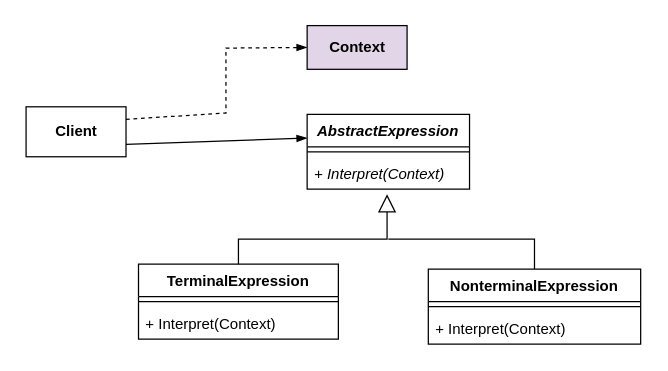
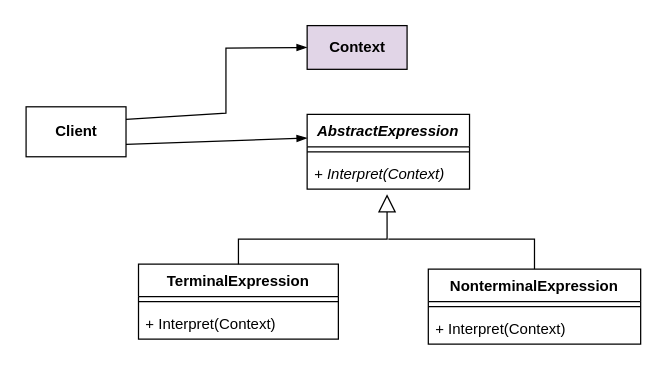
  <mxCell id="0" />
  <mxCell id="1" parent="0" />
  <mxCell id="2" value="AbstractExpression" style="swimlane;fontStyle=3;align=center;verticalAlign=top;childLayout=stackLayout;horizontal=1;startSize=26;horizontalStack=0;resizeParent=1;resizeParentMax=0;resizeLast=0;collapsible=1;marginBottom=0;strokeColor=#000000;" vertex="1" parent="1"><mxGeometry x="245" y="91" width="130" height="60" as="geometry" /></mxCell>
  <mxCell id="3" value="" style="line;strokeWidth=1;fillColor=none;align=left;verticalAlign=middle;spacingTop=-1;spacingLeft=3;spacingRight=3;rotatable=0;labelPosition=right;points=[];portConstraint=eastwest;" vertex="1" parent="2"><mxGeometry y="26" width="130" height="8" as="geometry" /></mxCell>
  <mxCell id="4" value="+ Interpret(Context)" style="text;strokeColor=none;fillColor=none;align=left;verticalAlign=top;spacingLeft=4;spacingRight=4;overflow=hidden;rotatable=0;points=[[0,0.5],[1,0.5]];portConstraint=eastwest;fontStyle=2" vertex="1" parent="2"><mxGeometry y="34" width="130" height="26" as="geometry" /></mxCell>
  <mxCell id="5" value="TerminalExpression" style="swimlane;fontStyle=1;align=center;verticalAlign=top;childLayout=stackLayout;horizontal=1;startSize=26;horizontalStack=0;resizeParent=1;resizeParentMax=0;resizeLast=0;collapsible=1;marginBottom=0;strokeColor=#000000;" vertex="1" parent="1"><mxGeometry x="110" y="211" width="160" height="60" as="geometry" /></mxCell>
  <mxCell id="6" value="" style="line;strokeWidth=1;fillColor=none;align=left;verticalAlign=middle;spacingTop=-1;spacingLeft=3;spacingRight=3;rotatable=0;labelPosition=right;points=[];portConstraint=eastwest;" vertex="1" parent="5"><mxGeometry y="26" width="160" height="8" as="geometry" /></mxCell>
  <mxCell id="7" value="+ Interpret(Context)" style="text;strokeColor=none;fillColor=none;align=left;verticalAlign=top;spacingLeft=4;spacingRight=4;overflow=hidden;rotatable=0;points=[[0,0.5],[1,0.5]];portConstraint=eastwest;" vertex="1" parent="5"><mxGeometry y="34" width="160" height="26" as="geometry" /></mxCell>
  <mxCell id="8" style="rounded=0;orthogonalLoop=1;jettySize=auto;html=1;exitX=0.5;exitY=0;exitDx=0;exitDy=0;startArrow=none;startFill=0;endArrow=none;endFill=0;strokeColor=#000000;" edge="1" parent="1" source="9"><mxGeometry relative="1" as="geometry"><mxPoint x="310" y="191" as="targetPoint" /><Array as="points"><mxPoint x="427" y="191" /></Array></mxGeometry></mxCell>
  <mxCell id="9" value="NonterminalExpression" style="swimlane;fontStyle=1;align=center;verticalAlign=top;childLayout=stackLayout;horizontal=1;startSize=26;horizontalStack=0;resizeParent=1;resizeParentMax=0;resizeLast=0;collapsible=1;marginBottom=0;strokeColor=#000000;" vertex="1" parent="1"><mxGeometry x="342" y="215" width="170" height="60" as="geometry" /></mxCell>
  <mxCell id="10" value="" style="line;strokeWidth=1;fillColor=none;align=left;verticalAlign=middle;spacingTop=-1;spacingLeft=3;spacingRight=3;rotatable=0;labelPosition=right;points=[];portConstraint=eastwest;" vertex="1" parent="9"><mxGeometry y="26" width="170" height="8" as="geometry" /></mxCell>
  <mxCell id="11" value="+ Interpret(Context)" style="text;strokeColor=none;fillColor=none;align=left;verticalAlign=top;spacingLeft=4;spacingRight=4;overflow=hidden;rotatable=0;points=[[0,0.5],[1,0.5]];portConstraint=eastwest;" vertex="1" parent="9"><mxGeometry y="34" width="170" height="26" as="geometry" /></mxCell>
  <mxCell id="12" value="" style="endArrow=block;endFill=0;endSize=12;html=1;strokeColor=#000000;entryX=0.492;entryY=1.154;entryDx=0;entryDy=0;entryPerimeter=0;exitX=0.5;exitY=0;exitDx=0;exitDy=0;rounded=0;" edge="1" parent="1" source="5" target="4"><mxGeometry width="160" relative="1" as="geometry"><mxPoint x="20" y="361" as="sourcePoint" /><mxPoint x="350" y="181.004" as="targetPoint" /><Array as="points"><mxPoint x="190" y="191" /><mxPoint x="309" y="191" /></Array></mxGeometry></mxCell>
  <mxCell id="13" style="edgeStyle=none;rounded=0;orthogonalLoop=1;jettySize=auto;html=1;startArrow=none;startFill=0;endArrow=blockThin;endFill=1;strokeColor=#000000;entryX=0;entryY=0.4;entryDx=0;entryDy=0;entryPerimeter=0;exitX=1;exitY=0.75;exitDx=0;exitDy=0;" edge="1" parent="1" source="15"><mxGeometry relative="1" as="geometry"><mxPoint x="245" y="110" as="targetPoint" /><mxPoint x="90" y="116" as="sourcePoint" /></mxGeometry></mxCell>
- <mxCell id="14" style="edgeStyle=none;rounded=0;orthogonalLoop=1;jettySize=auto;html=1;exitX=1;exitY=0.25;exitDx=0;exitDy=0;entryX=0;entryY=0.5;entryDx=0;entryDy=0;startArrow=none;startFill=0;endArrow=blockThin;endFill=1;strokeColor=#000000;dashed=1;" edge="1" parent="1" source="15" target="16"><mxGeometry relative="1" as="geometry"><Array as="points"><mxPoint x="180" y="90" /><mxPoint x="180" y="38" /></Array></mxGeometry></mxCell>
+ <mxCell id="14" style="edgeStyle=none;rounded=0;orthogonalLoop=1;jettySize=auto;html=1;exitX=1;exitY=0.25;exitDx=0;exitDy=0;entryX=0;entryY=0.5;entryDx=0;entryDy=0;startArrow=none;startFill=0;endArrow=blockThin;endFill=1;strokeColor=#000000;" edge="1" parent="1" source="15" target="16"><mxGeometry relative="1" as="geometry"><Array as="points"><mxPoint x="180" y="90" /><mxPoint x="180" y="38" /></Array></mxGeometry></mxCell>
  <mxCell id="15" value="&lt;b&gt;Client&lt;/b&gt;" style="html=1;strokeColor=#000000;" vertex="1" parent="1"><mxGeometry x="20" y="85" width="80" height="40" as="geometry" /></mxCell>
  <mxCell id="16" value="&lt;b&gt;Context&lt;/b&gt;" style="html=1;strokeColor=#000000;fillColor=#e1d5e7;" vertex="1" parent="1"><mxGeometry x="245" y="20" width="80" height="35" as="geometry" /></mxCell>
